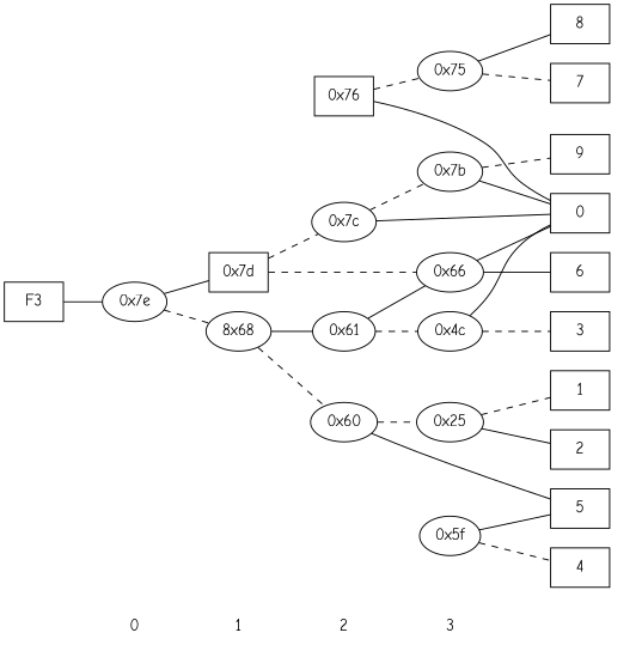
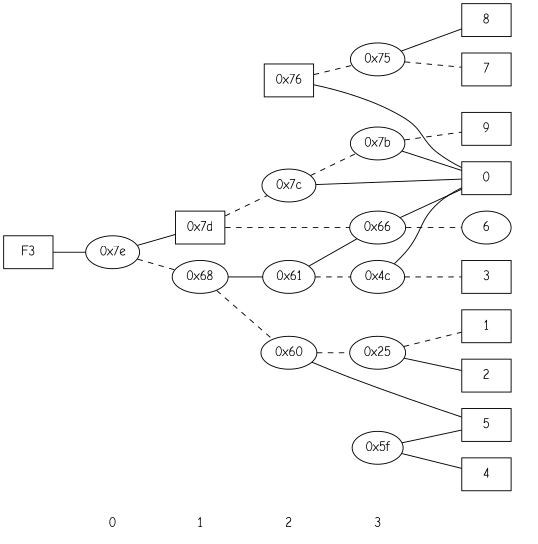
  digraph {
    fontname="Comic Neue"
    rankdir=LR
    node [fontname="Comic Neue" shape=box]
    edge [dir=none fontname="Comic Neue" style=dashed]
    "CONST NODES" [shape=plaintext style=invis]
    " 0 " [shape=plaintext]
    " 1 " [shape=plaintext]
    " 2 " [shape=plaintext]
    " 3 " [shape=plaintext]
    n6 [label=F3]
    "0x7e" [shape=""]
    "0x7d"
-   "0x68" [label="8x68" shape=""]
+   "0x68" [shape=""]
    "0x60" [shape=""]
    "0x7c" [shape=""]
    n12 [label="0x61" shape=""]
    "0x76"
    "0x5f" [shape=""]
    "0x7b" [shape=""]
    "0x66" [shape=""]
    "0x4c" [shape=""]
    n18 [label="0x25" shape=""]
    "0x75" [shape=""]
    n20 [label=0]
    n21 [label=1]
    n22 [label=5]
    n23 [label=2]
    n24 [label=4]
    n25 [label=9]
    n26 [label=8]
    n27 [label=7]
    n28 [label=3]
-   n29 [label=6]
+   n29 [label=6 shape=ellipse]
    subgraph sub_1 {
      "CONST NODES"
      " 0 "
      " 1 "
      " 2 "
      " 3 "
    }
    subgraph sub_2 {
      rank=same
      n6
    }
    subgraph sub_3 {
      rank=same
      " 0 "
      "0x7e"
    }
    subgraph sub_4 {
      rank=same
      " 1 "
      "0x7d"
      "0x68"
    }
    subgraph sub_5 {
      rank=same
      " 2 "
      "0x60"
      "0x7c"
      n12
      "0x76"
    }
    subgraph sub_6 {
      rank=same
      " 3 "
      "0x5f"
      "0x7b"
      "0x66"
      "0x4c"
      n18
      "0x75"
    }
    subgraph sub_7 {
      rank=same
      "CONST NODES"
      subgraph sub_8 {
        rank=same
        n20
        n21
        n22
        n23
        n24
        n25
        n26
        n27
        n28
        n29
      }
    }
    " 0 " -> " 1 " [style=invis]
    " 1 " -> " 2 " [style=invis]
    " 2 " -> " 3 " [style=invis]
    " 3 " -> "CONST NODES" [style=invis]
    n6 -> "0x7e" [style=solid]
    "0x7e" -> "0x7d" [style=""]
    "0x7e" -> "0x68"
    "0x7d" -> "0x7c"
    "0x7d" -> "0x66"
    "0x68" -> "0x60"
    "0x68" -> n12 [style=""]
    "0x60" -> n18
    "0x60" -> n22 [style=""]
    "0x7c" -> "0x7b"
    "0x7c" -> n20 [style=""]
    n12 -> "0x66" [style=""]
    n12 -> "0x4c"
    "0x76" -> "0x75"
    "0x76" -> n20 [style=""]
    "0x5f" -> n22 [style=""]
-   "0x5f" -> n24
+   "0x5f" -> n24 [style=solid]
    "0x7b" -> n20 [style=""]
    "0x7b" -> n25
    "0x66" -> n20 [style=""]
-   "0x66" -> n29 [style=solid]
+   "0x66" -> n29
    "0x4c" -> n20 [style=""]
    "0x4c" -> n28
    n18 -> n21
    n18 -> n23 [style=""]
    "0x75" -> n26 [style=""]
    "0x75" -> n27
  }
